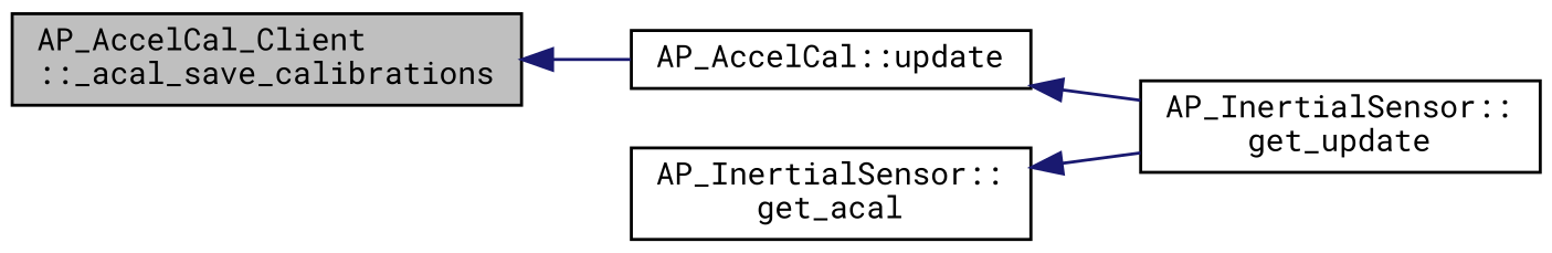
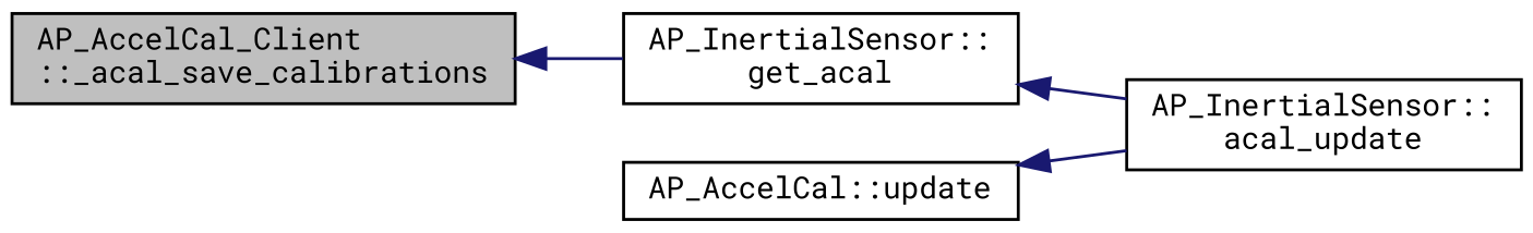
  digraph {
    fontname="Roboto Mono"
    rankdir=LR
    node [color=black fillcolor=white fontname="Roboto Mono" fontsize=10 shape=record style=filled]
    edge [color=midnightblue dir=back fontname="Roboto Mono" fontsize=10 labelfontname=Helvetica labelfontsize=10 style=solid]
    n1 [fillcolor=grey75 fontcolor=black height=0.2 label="AP_AccelCal_Client\l::_acal_save_calibrations" width=0.4]
    n2 [height=0.2 label="AP_AccelCal::update" width=0.4]
-   n3 [height=0.2 label="AP_InertialSensor::\lget_update" width=0.4]
+   n3 [height=0.2 label="AP_InertialSensor::\lacal_update" width=0.4]
    n4 [height=0.2 label="AP_InertialSensor::\lget_acal" width=0.4]
-   n1 -> n2
+   n1 -> n4
    n2 -> n3
    n4 -> n3
  }
